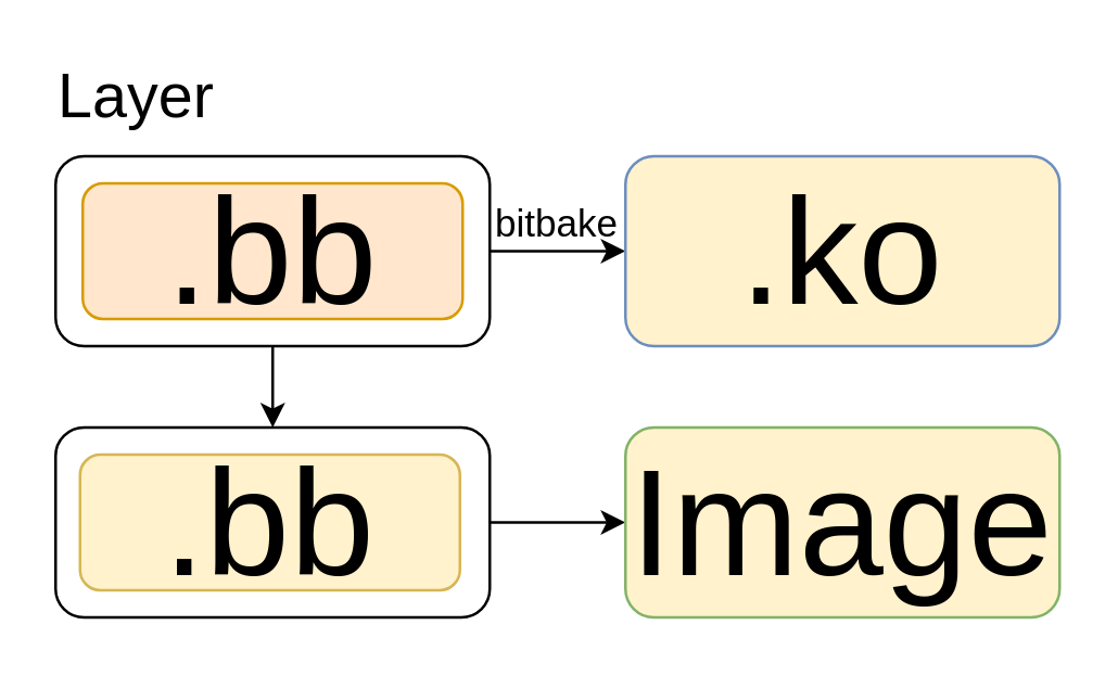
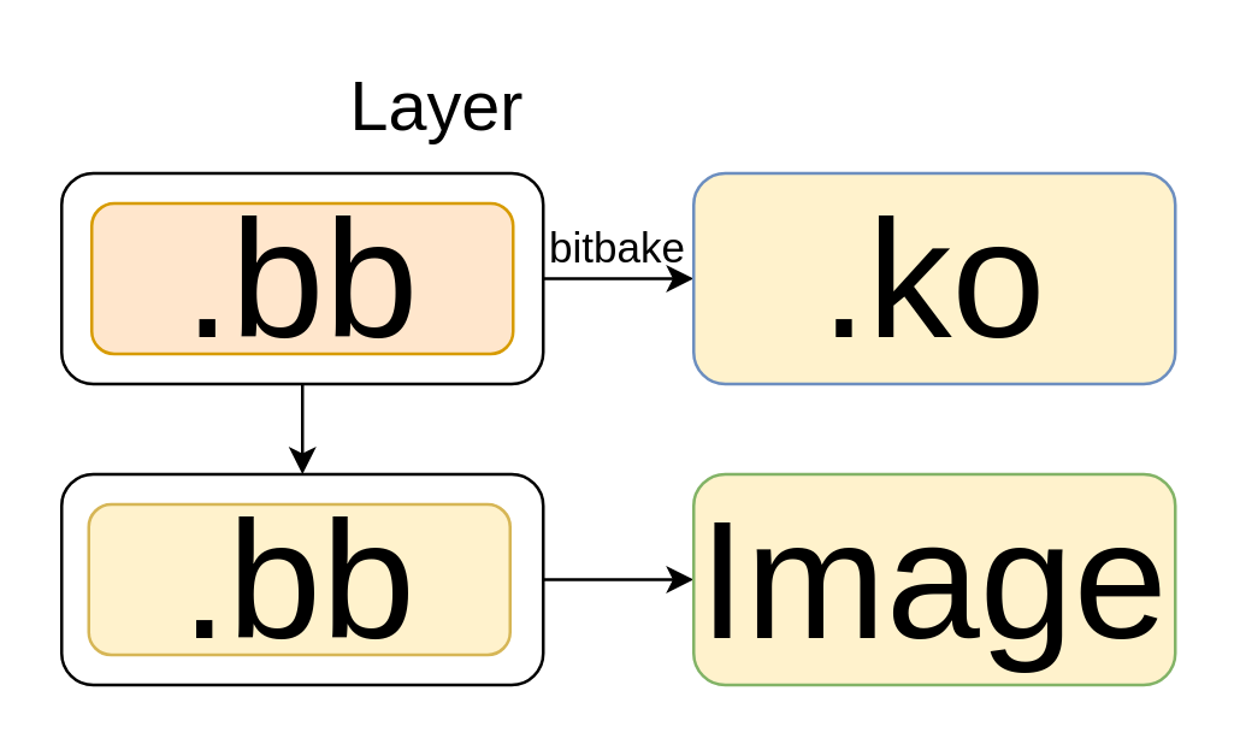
  <mxCell id="0" />
  <mxCell id="1" parent="0" />
  <mxCell id="2" style="edgeStyle=orthogonalEdgeStyle;rounded=0;orthogonalLoop=1;jettySize=auto;html=1;exitX=1;exitY=0.5;exitDx=0;exitDy=0;entryX=0;entryY=0.5;entryDx=0;entryDy=0;" edge="1" parent="1" source="4" target="7"><mxGeometry relative="1" as="geometry" /></mxCell>
  <mxCell id="3" style="edgeStyle=orthogonalEdgeStyle;rounded=0;orthogonalLoop=1;jettySize=auto;html=1;entryX=0.5;entryY=0;entryDx=0;entryDy=0;" edge="1" parent="1" source="4" target="10"><mxGeometry relative="1" as="geometry" /></mxCell>
  <mxCell id="4" value="" style="rounded=1;whiteSpace=wrap;html=1;" vertex="1" parent="1"><mxGeometry x="20" y="57" width="160" height="70" as="geometry" /></mxCell>
  <mxCell id="5" value="&lt;font style=&quot;font-size: 56px;&quot;&gt;.bb&lt;/font&gt;" style="rounded=1;whiteSpace=wrap;html=1;fillColor=#ffe6cc;strokeColor=#d79b00;" vertex="1" parent="1"><mxGeometry x="30" y="67" width="140" height="50" as="geometry" /></mxCell>
- <mxCell id="6" value="&lt;font style=&quot;font-size: 23px;&quot;&gt;Layer&lt;/font&gt;" style="text;html=1;align=center;verticalAlign=middle;whiteSpace=wrap;rounded=0;" vertex="1" parent="1"><mxGeometry x="20" y="20" width="60" height="30" as="geometry" /></mxCell>
+ <mxCell id="6" value="&lt;font style=&quot;font-size: 23px;&quot;&gt;Layer&lt;/font&gt;" style="text;html=1;align=center;verticalAlign=middle;whiteSpace=wrap;rounded=0;" vertex="1" parent="1"><mxGeometry x="115" y="20" width="60" height="30" as="geometry" /></mxCell>
  <mxCell id="7" value="&lt;font style=&quot;font-size: 56px;&quot;&gt;.ko&lt;/font&gt;" style="rounded=1;whiteSpace=wrap;html=1;fillColor=#fff2cc;strokeColor=#6c8ebf;" vertex="1" parent="1"><mxGeometry x="230" y="57" width="160" height="70" as="geometry" /></mxCell>
  <mxCell id="8" value="&lt;font style=&quot;font-size: 14px;&quot;&gt;bitbake&lt;/font&gt;" style="text;html=1;align=center;verticalAlign=middle;whiteSpace=wrap;rounded=0;" vertex="1" parent="1"><mxGeometry x="175" y="67" width="60" height="29" as="geometry" /></mxCell>
  <mxCell id="9" style="edgeStyle=orthogonalEdgeStyle;rounded=0;orthogonalLoop=1;jettySize=auto;html=1;exitX=1;exitY=0.5;exitDx=0;exitDy=0;entryX=0;entryY=0.5;entryDx=0;entryDy=0;" edge="1" parent="1" source="10" target="12"><mxGeometry relative="1" as="geometry" /></mxCell>
  <mxCell id="10" value="" style="rounded=1;whiteSpace=wrap;html=1;" vertex="1" parent="1"><mxGeometry x="20" y="157" width="160" height="70" as="geometry" /></mxCell>
  <mxCell id="11" value="&lt;font style=&quot;font-size: 56px;&quot;&gt;.bb&lt;/font&gt;" style="rounded=1;whiteSpace=wrap;html=1;fillColor=#fff2cc;strokeColor=#d6b656;" vertex="1" parent="1"><mxGeometry x="29" y="167" width="140" height="50" as="geometry" /></mxCell>
  <mxCell id="12" value="&lt;font style=&quot;font-size: 56px;&quot;&gt;Image&lt;/font&gt;" style="rounded=1;whiteSpace=wrap;html=1;fillColor=#fff2cc;strokeColor=#82b366;" vertex="1" parent="1"><mxGeometry x="230" y="157" width="160" height="70" as="geometry" /></mxCell>
